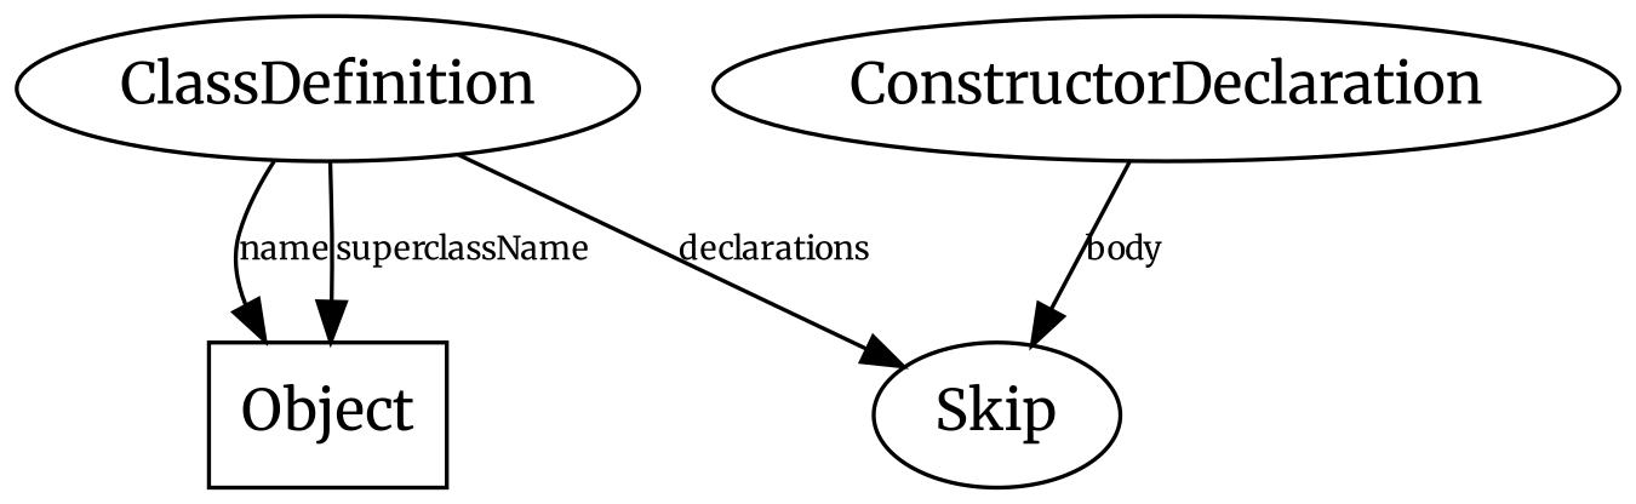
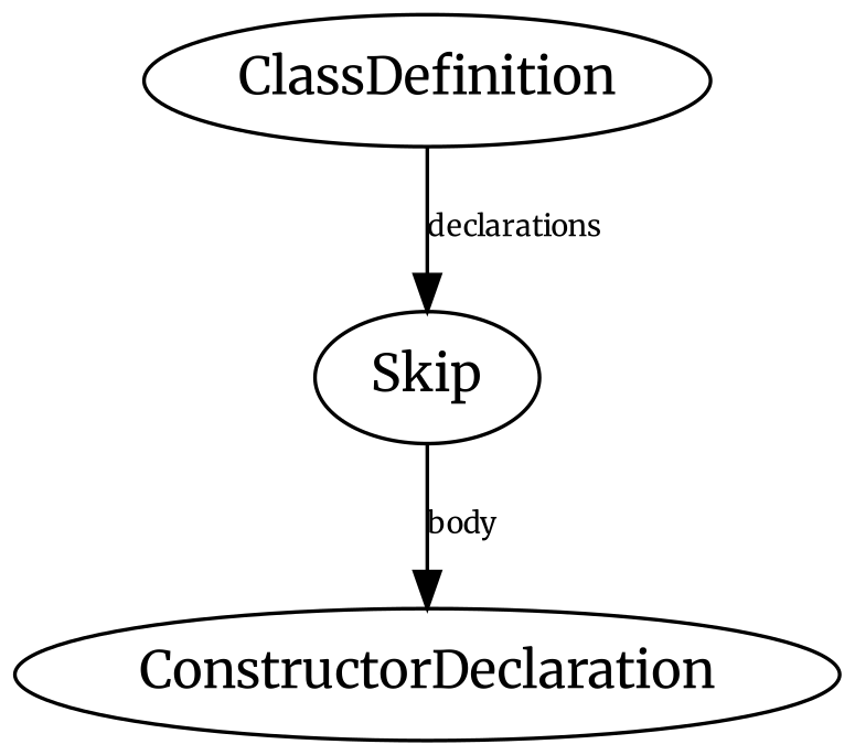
  digraph {
    fontname=Merriweather
    node [fontname=Merriweather]
    edge [fontname=Merriweather fontsize=8]
    n1 [label=ClassDefinition]
-   n2 [label=Object shape=box]
    n3 [label=Skip]
    n4 [label=ConstructorDeclaration]
-   n1 -> n2 [label=name]
-   n1 -> n2 [label=superclassName]
    n1 -> n3 [label=declarations]
-   n4 -> n3 [label=body]
+   n3 -> n4 [label=body]
  }
